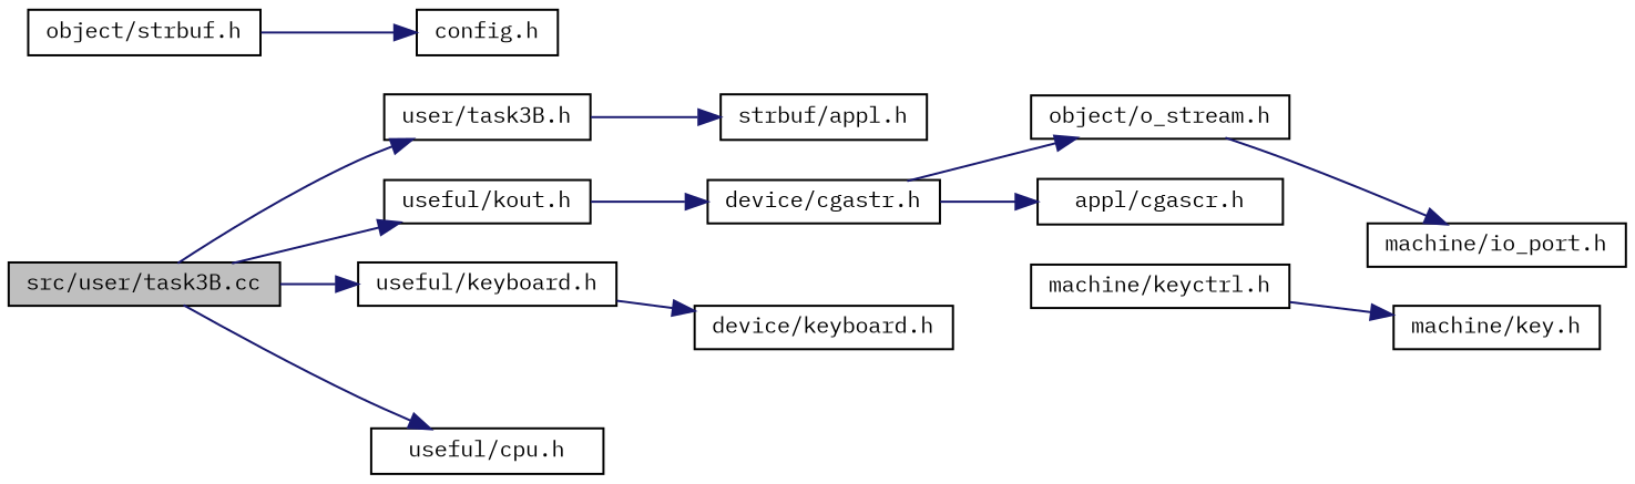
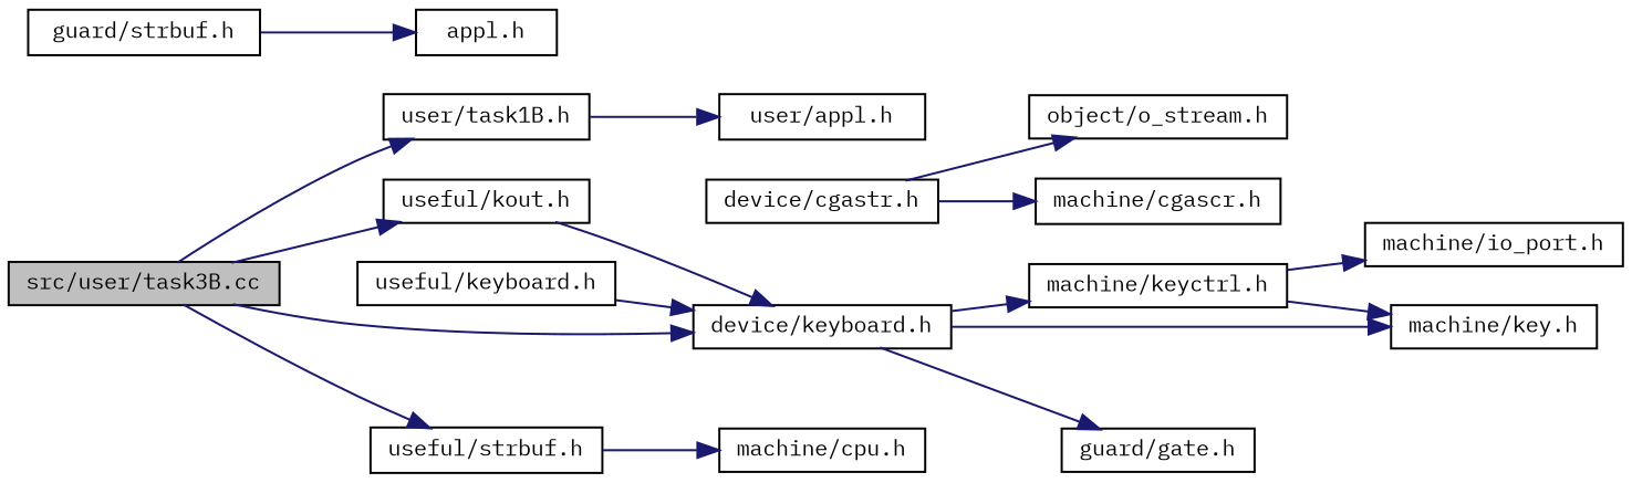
  digraph {
    fontname="IBM Plex Mono"
    rankdir=LR
    node [color=black fontname="IBM Plex Mono" fontsize=10 shape=record]
    edge [color=midnightblue fontname="IBM Plex Mono" fontsize=10 labelfontname=FreeSans labelfontsize=10 style=solid]
    n1 [fillcolor=grey75 fontcolor=black height=0.2 label="src/user/task3B.cc" style=filled width=0.4]
-   n2 [height=0.2 label="user/task3B.h" width=0.4]
+   n2 [height=0.2 label="user/task1B.h" width=0.4]
    n3 [height=0.2 label="useful/kout.h" width=0.4]
-   n4 [height=0.2 label="useful/cpu.h" width=0.4]
+   n4 [height=0.2 label="useful/strbuf.h" width=0.4]
    n5 [height=0.2 label="useful/keyboard.h" width=0.4]
-   n6 [height=0.2 label="strbuf/appl.h" width=0.4]
+   n6 [height=0.2 label="user/appl.h" width=0.4]
    n7 [height=0.2 label="device/cgastr.h" width=0.4]
+   n8 [height=0.2 label="machine/cpu.h" width=0.4]
    n9 [height=0.2 label="device/keyboard.h" width=0.4]
    n10 [height=0.2 label="object/o_stream.h" width=0.4]
-   n11 [height=0.2 label="appl/cgascr.h" width=0.4]
-   n12 [height=0.2 label="object/strbuf.h" width=0.4]
-   n13 [height=0.2 label="config.h" width=0.4]
+   n11 [height=0.2 label="machine/cgascr.h" width=0.4]
+   n12 [height=0.2 label="guard/strbuf.h" width=0.4]
+   n13 [height=0.2 label="appl.h" width=0.4]
    n14 [height=0.2 label="machine/keyctrl.h" width=0.4]
    n15 [height=0.2 label="machine/key.h" width=0.4]
+   n16 [height=0.2 label="guard/gate.h" width=0.4]
    n17 [height=0.2 label="machine/io_port.h" width=0.4]
    n1 -> n2
    n1 -> n3
    n1 -> n4
-   n1 -> n5
+   n1 -> n9
    n2 -> n6
-   n3 -> n7
+   n3 -> n9
+   n4 -> n8
    n5 -> n9
    n7 -> n10
    n7 -> n11
+   n9 -> n14
+   n9 -> n15
+   n9 -> n16
    n12 -> n13
    n14 -> n15
-   n10 -> n17
+   n14 -> n17
  }
